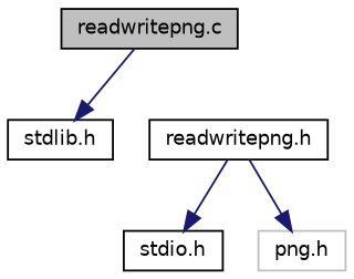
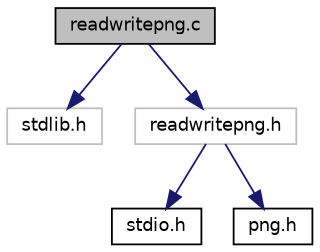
  digraph {
    node [color=black fillcolor=white fontname=Helvetica fontsize=10 shape=record style=filled]
    edge [color=midnightblue fontname=Helvetica fontsize=10 labelfontname=Helvetica labelfontsize=10 style=solid]
    n1 [fillcolor=grey75 fontcolor=black height=0.2 label="readwritepng.c" width=0.4]
-   n2 [height=0.2 label="stdlib.h" width=0.4]
-   n3 [height=0.2 label="readwritepng.h" width=0.4]
+   n2 [color=grey75 height=0.2 label="stdlib.h" width=0.4]
+   n3 [color=grey75 height=0.2 label="readwritepng.h" width=0.4]
    n4 [height=0.2 label="stdio.h" width=0.4]
-   n5 [color=grey75 height=0.2 label="png.h" width=0.4]
+   n5 [height=0.2 label="png.h" width=0.4]
    n1 -> n2
+   n1 -> n3
    n3 -> n4
    n3 -> n5
  }
